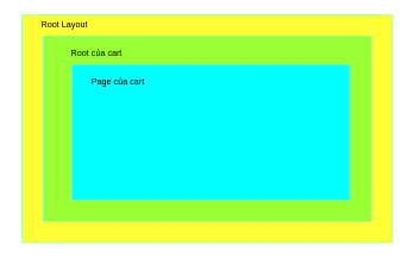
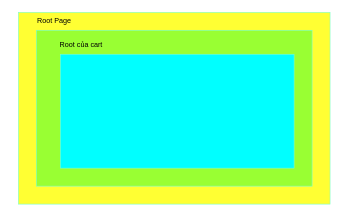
  <mxCell id="0" />
  <mxCell id="1" parent="0" />
  <mxCell id="2" value="" style="rounded=0;whiteSpace=wrap;html=1;strokeColor=#78FFD2;fillColor=#FFFF33;" vertex="1" parent="1"><mxGeometry x="30" y="20" width="520" height="320" as="geometry" /></mxCell>
- <mxCell id="3" value="Root Layout" style="text;html=1;strokeColor=none;fillColor=none;align=center;verticalAlign=middle;whiteSpace=wrap;rounded=0;" vertex="1" parent="1"><mxGeometry x="20" y="20" width="140" height="30" as="geometry" /></mxCell>
+ <mxCell id="3" value="Root Page" style="text;html=1;strokeColor=none;fillColor=none;align=center;verticalAlign=middle;whiteSpace=wrap;rounded=0;" vertex="1" parent="1"><mxGeometry x="20" y="20" width="140" height="30" as="geometry" /></mxCell>
  <mxCell id="4" value="" style="rounded=0;whiteSpace=wrap;html=1;strokeColor=#78FFD2;fillColor=#99FF33;" vertex="1" parent="1"><mxGeometry x="60" y="50" width="460" height="260" as="geometry" /></mxCell>
  <mxCell id="5" value="Root của cart" style="text;html=1;strokeColor=none;fillColor=none;align=center;verticalAlign=middle;whiteSpace=wrap;rounded=0;" vertex="1" parent="1"><mxGeometry x="70" y="60" width="130" height="30" as="geometry" /></mxCell>
  <mxCell id="6" value="" style="rounded=0;whiteSpace=wrap;html=1;strokeColor=#78FFD2;fillColor=#00FFFF;" vertex="1" parent="1"><mxGeometry x="100" y="90" width="390" height="190" as="geometry" /></mxCell>
- <mxCell id="7" value="Page của cart" style="text;html=1;strokeColor=none;fillColor=none;align=center;verticalAlign=middle;whiteSpace=wrap;rounded=0;" vertex="1" parent="1"><mxGeometry x="100" y="100" width="130" height="30" as="geometry" /></mxCell>
